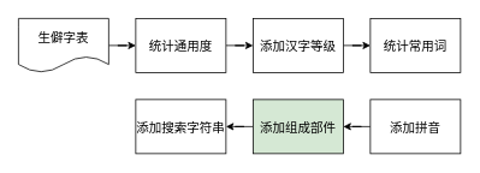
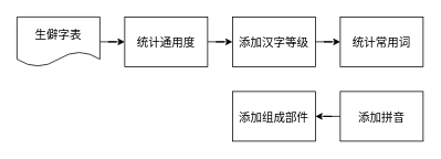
  <mxCell id="0" />
  <mxCell id="1" parent="0" />
  <mxCell id="2" value="" style="edgeStyle=orthogonalEdgeStyle;rounded=0;orthogonalLoop=1;jettySize=auto;fontSize=14;fontFamily=SimSun;" parent="1" source="3" target="7" edge="1"><mxGeometry relative="1" as="geometry" /></mxCell>
  <mxCell id="3" value="统计通用度" style="rounded=0;fontSize=14;fontFamily=SimSun;" parent="1" vertex="1"><mxGeometry x="150" y="20" width="100" height="60" as="geometry" /></mxCell>
  <mxCell id="4" value="" style="edgeStyle=orthogonalEdgeStyle;rounded=0;orthogonalLoop=1;jettySize=auto;fontSize=14;fontFamily=SimSun;" parent="1" source="5" target="10" edge="1"><mxGeometry relative="1" as="geometry" /></mxCell>
  <mxCell id="5" value="添加拼音" style="rounded=0;fontSize=14;fontFamily=SimSun;" parent="1" vertex="1"><mxGeometry x="410" y="110" width="100" height="60" as="geometry" /></mxCell>
  <mxCell id="6" value="" style="edgeStyle=orthogonalEdgeStyle;rounded=0;orthogonalLoop=1;jettySize=auto;fontSize=14;fontFamily=SimSun;" parent="1" source="7" target="8" edge="1"><mxGeometry relative="1" as="geometry" /></mxCell>
  <mxCell id="7" value="添加汉字等级" style="rounded=0;fontSize=14;fontFamily=SimSun;" parent="1" vertex="1"><mxGeometry x="280" y="20" width="100" height="60" as="geometry" /></mxCell>
  <mxCell id="8" value="统计常用词" style="rounded=0;fontSize=14;fontFamily=SimSun;" parent="1" vertex="1"><mxGeometry x="410" y="20" width="100" height="60" as="geometry" /></mxCell>
- <mxCell id="9" value="" style="edgeStyle=orthogonalEdgeStyle;rounded=0;orthogonalLoop=1;jettySize=auto;fontSize=14;fontFamily=SimSun;" parent="1" source="10" target="11" edge="1"><mxGeometry relative="1" as="geometry" /></mxCell>
- <mxCell id="10" value="添加组成部件" style="rounded=0;fontSize=14;fontFamily=SimSun;fillColor=#d5e8d4;" parent="1" vertex="1"><mxGeometry x="280" y="110" width="100" height="60" as="geometry" /></mxCell>
- <mxCell id="11" value="添加搜索字符串" style="rounded=0;fontSize=14;fontFamily=SimSun;" parent="1" vertex="1"><mxGeometry x="150" y="110" width="100" height="60" as="geometry" /></mxCell>
+ <mxCell id="10" value="添加组成部件" style="rounded=0;fontSize=14;fontFamily=SimSun;" parent="1" vertex="1"><mxGeometry x="280" y="110" width="100" height="60" as="geometry" /></mxCell>
  <mxCell id="12" value="" style="edgeStyle=orthogonalEdgeStyle;rounded=0;orthogonalLoop=1;jettySize=auto;fontSize=14;fontFamily=SimSun;" parent="1" source="13" target="3" edge="1"><mxGeometry relative="1" as="geometry" /></mxCell>
  <mxCell id="13" value="生僻字表" style="shape=document;boundedLbl=1;fontSize=14;fontFamily=SimSun;" parent="1" vertex="1"><mxGeometry x="20" y="20" width="100" height="60" as="geometry" /></mxCell>
